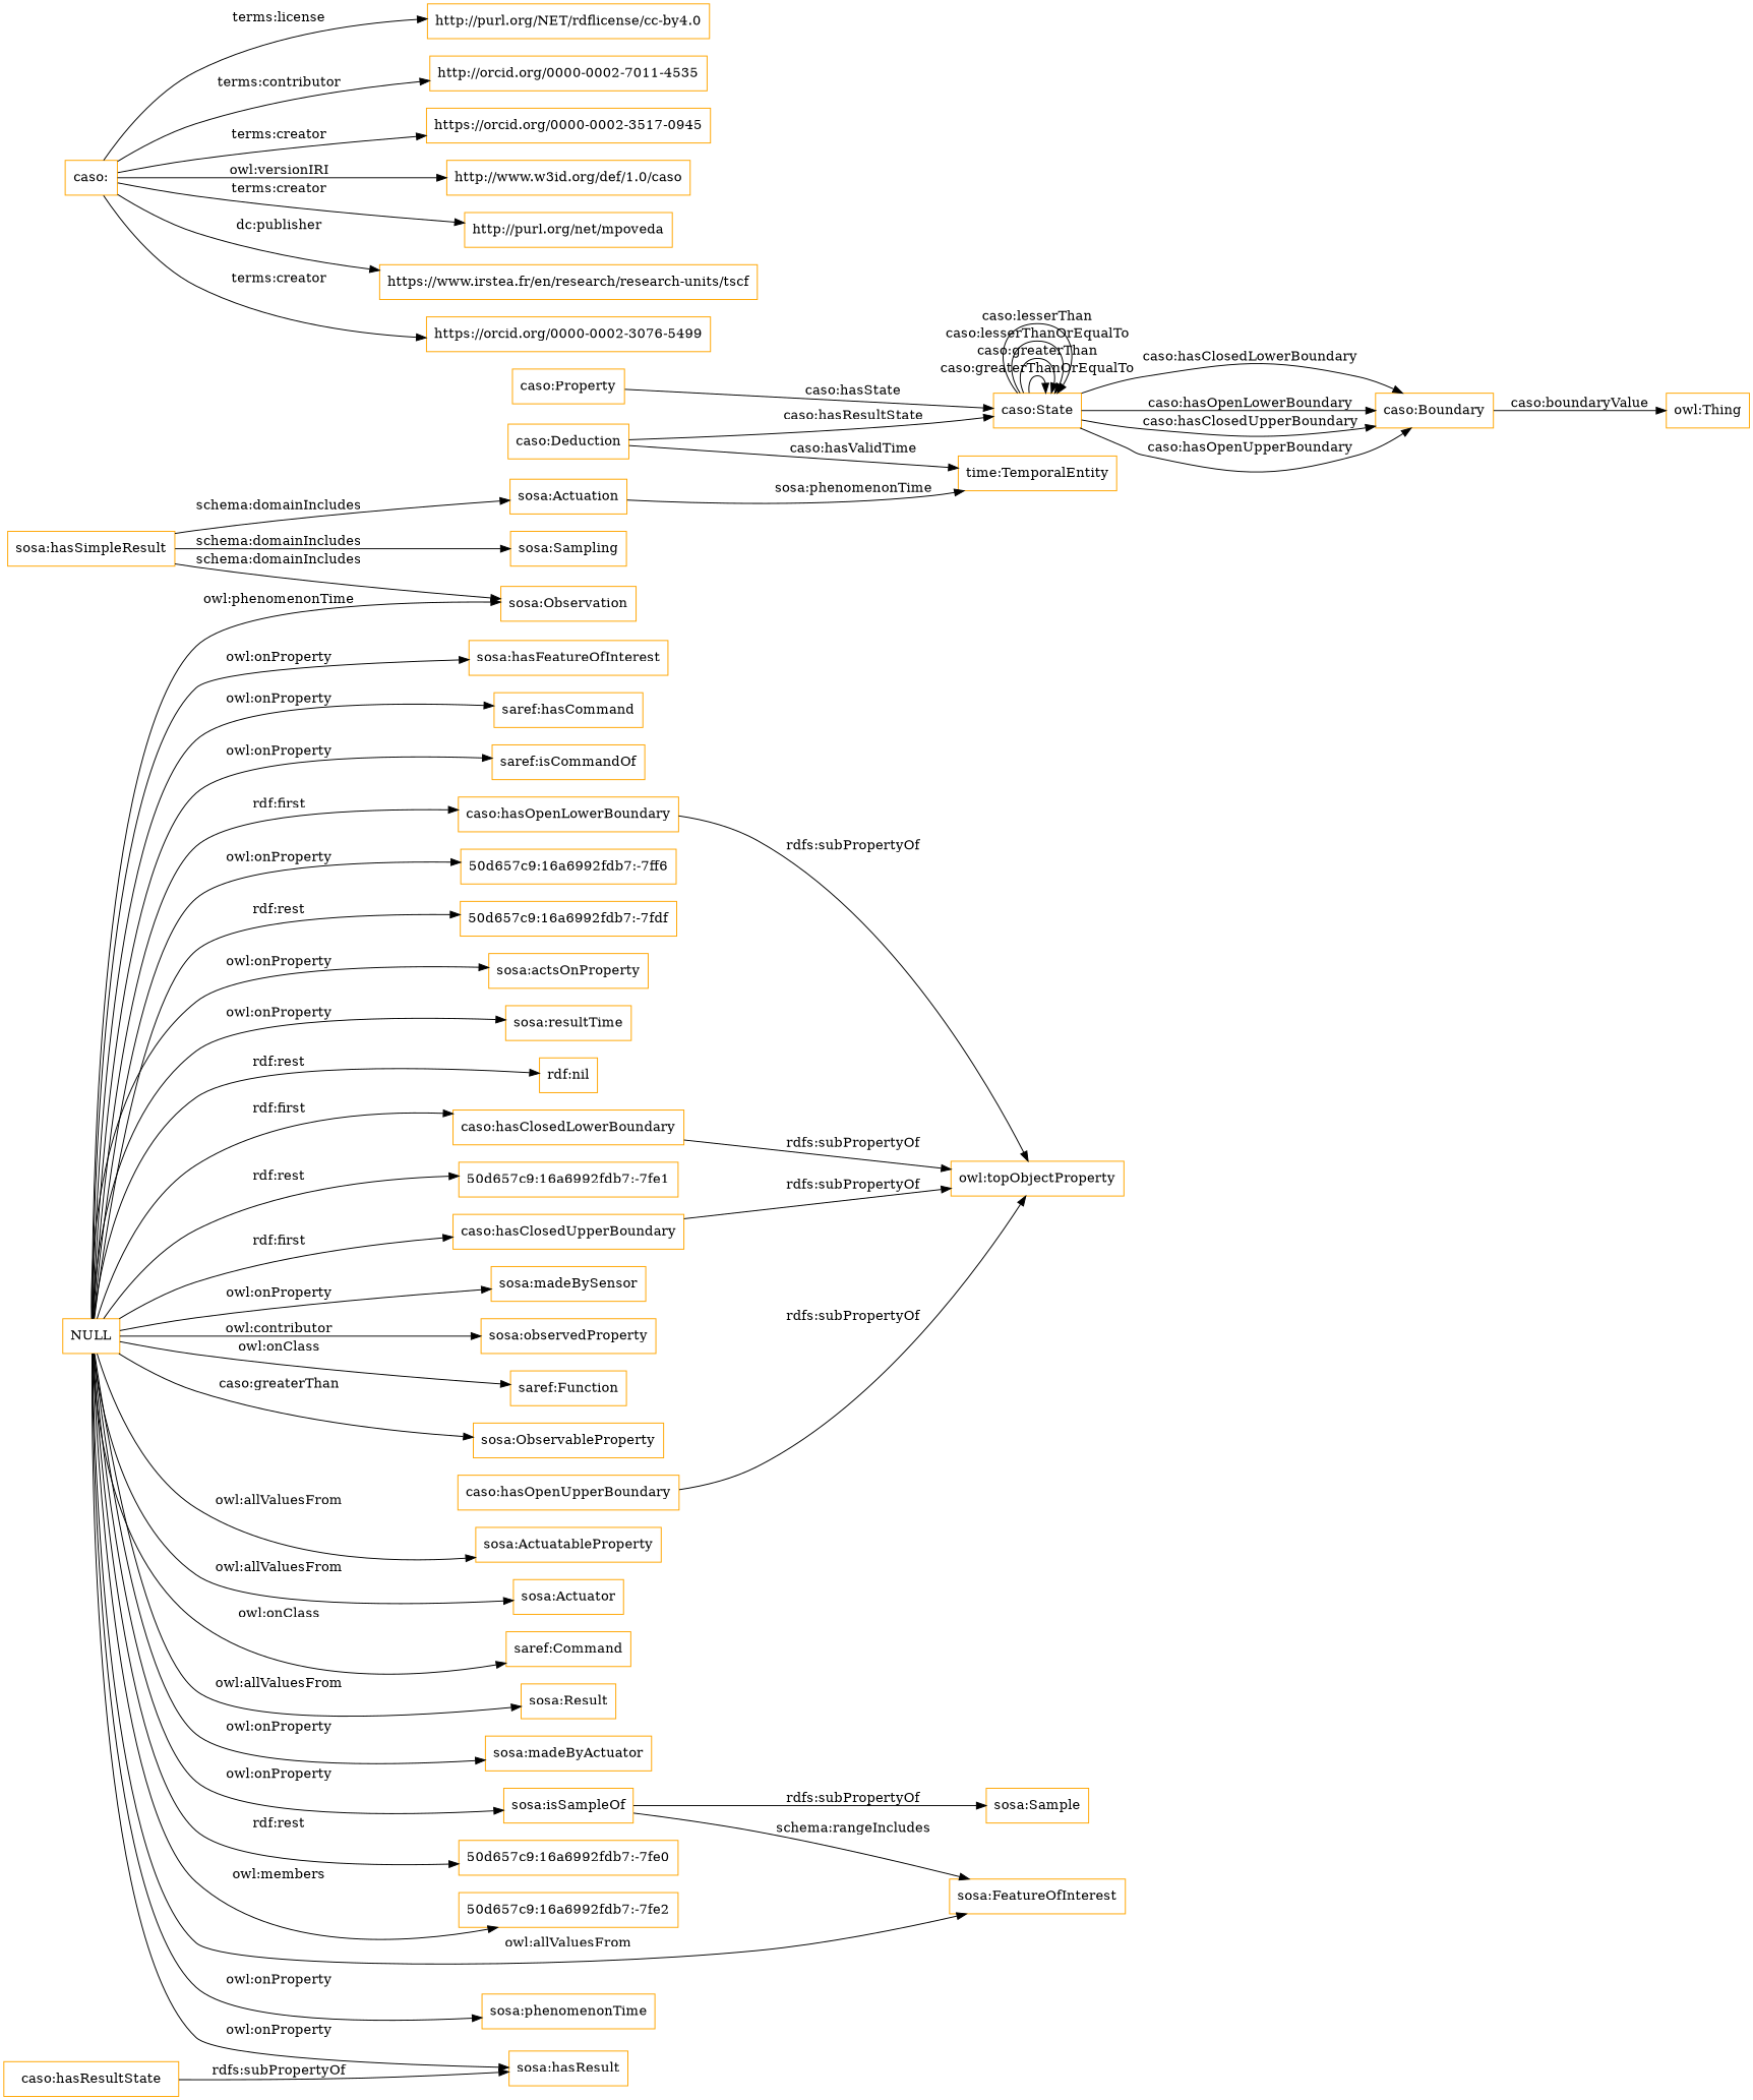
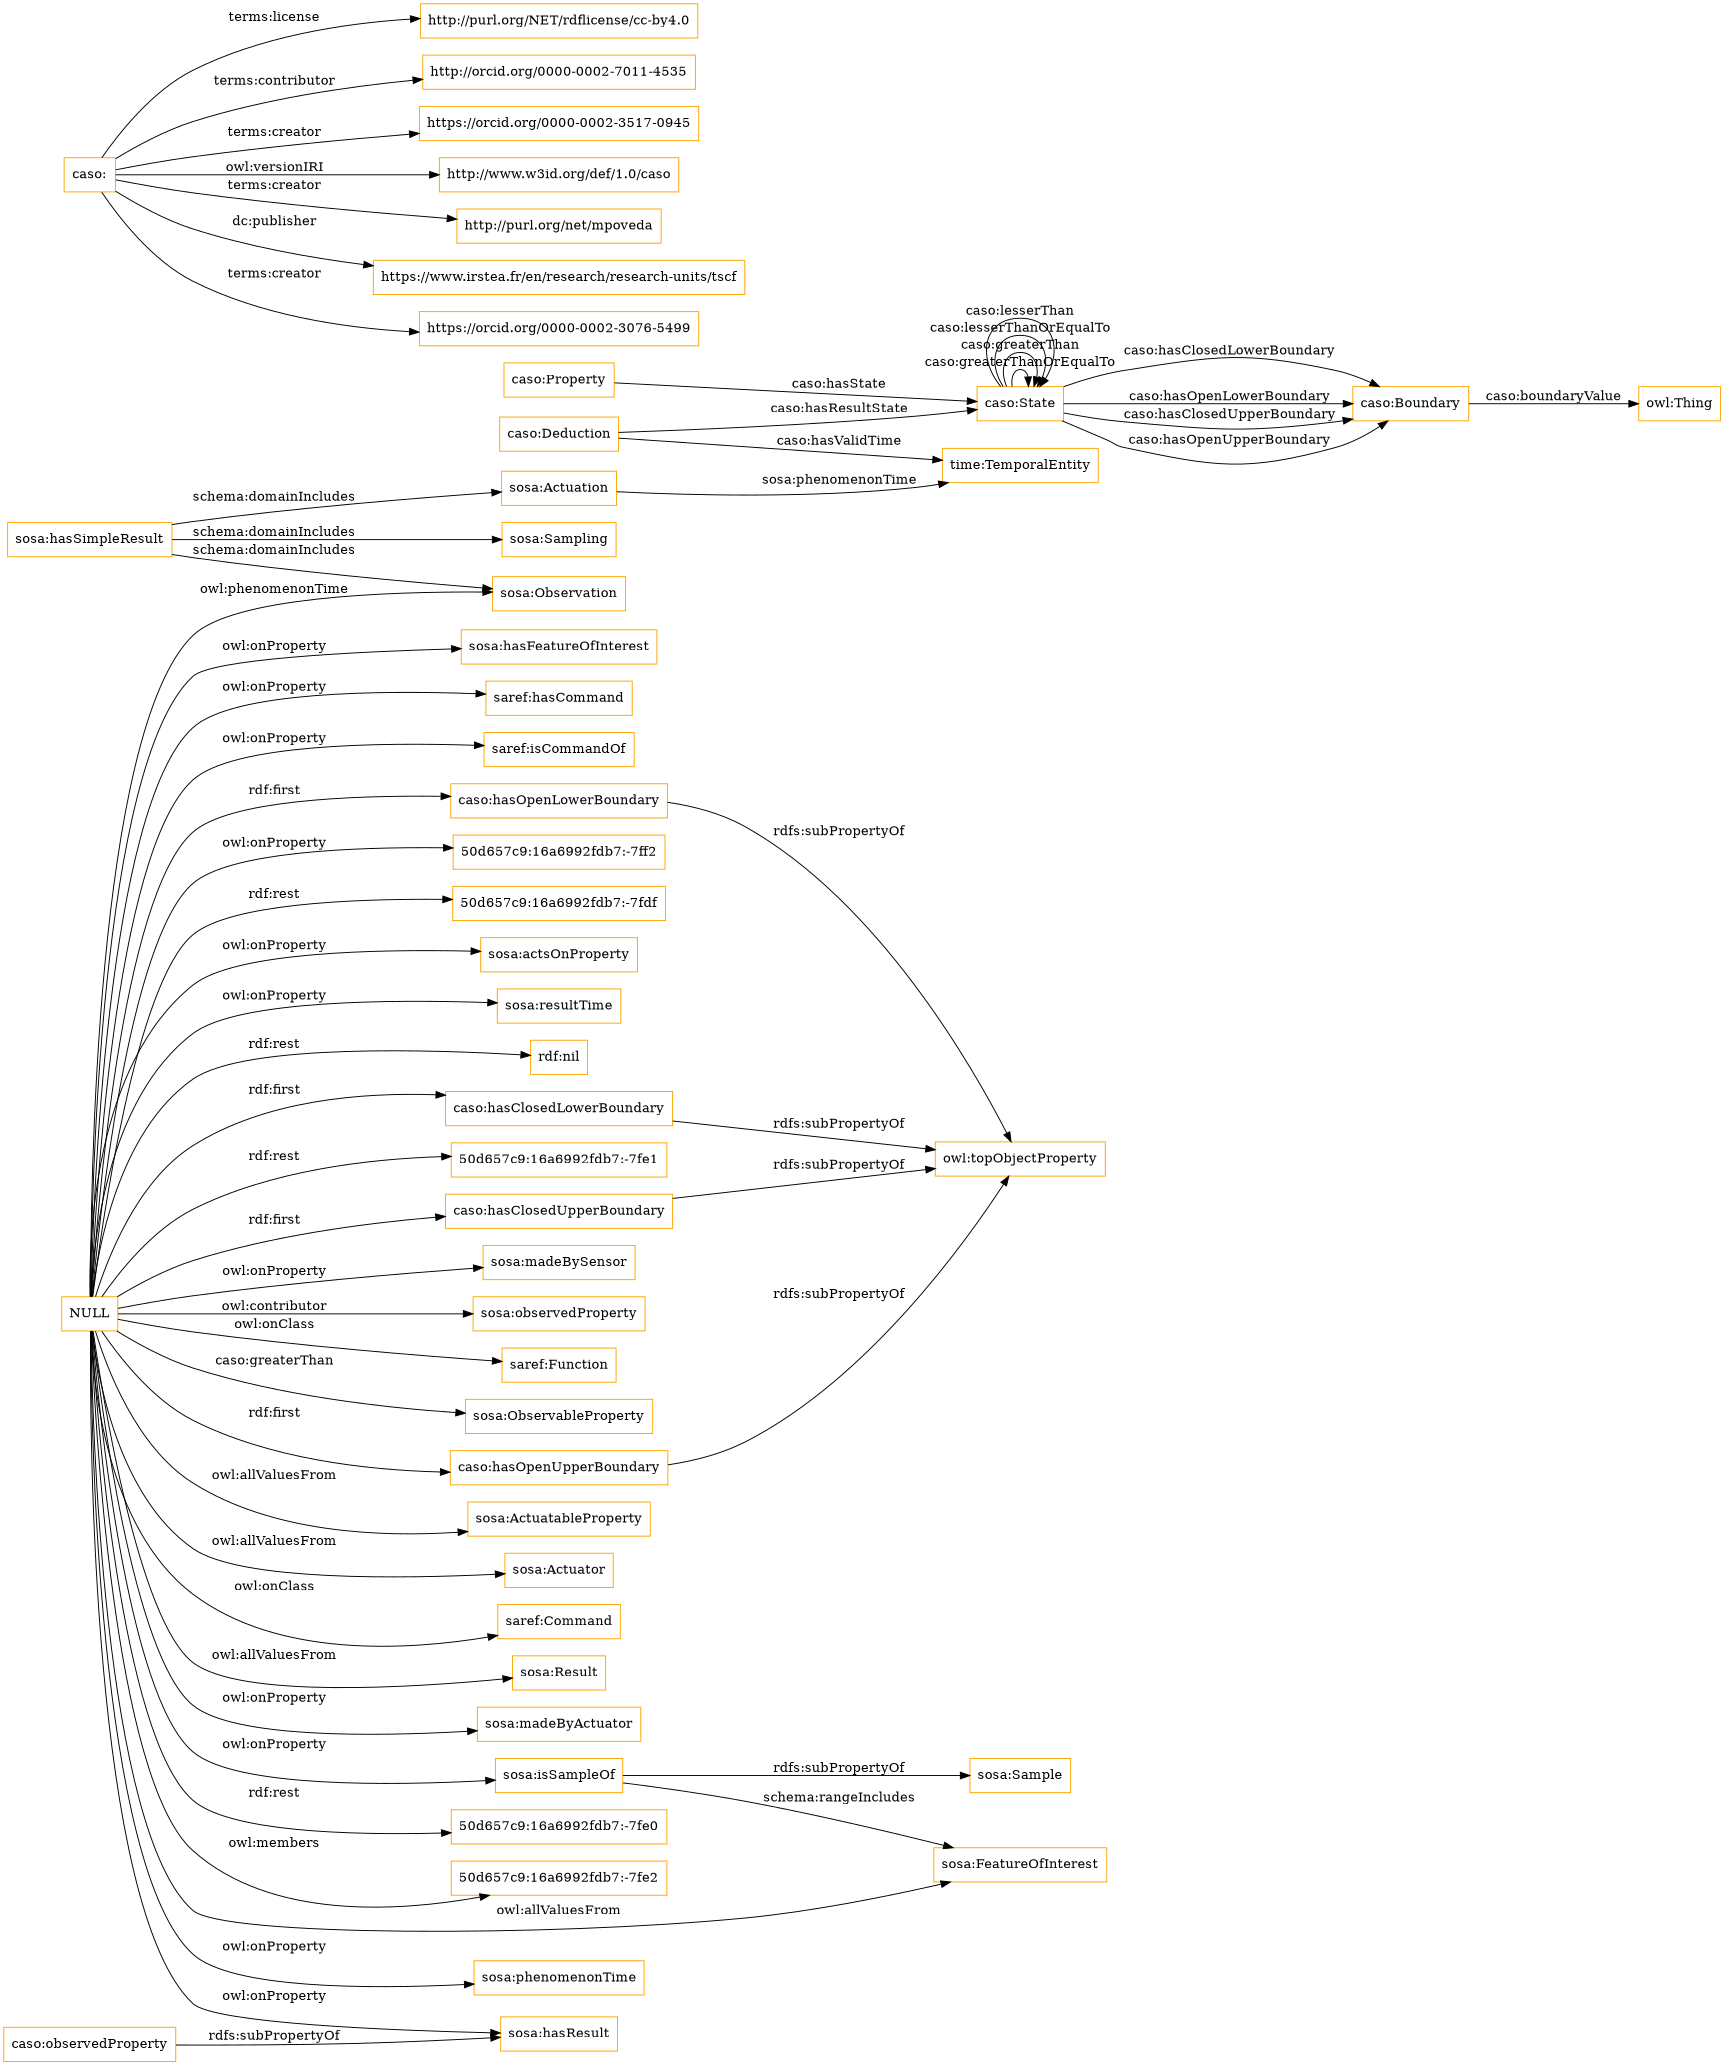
  digraph {
    rankdir=LR
    node [color=orange shape=rectangle]
    "caso:Boundary"
    "owl:Thing"
    "caso:State"
    "caso:Property"
    "sosa:Actuation"
    "time:TemporalEntity"
    "caso:Deduction"
    NULL
    "saref:Function"
    "sosa:ObservableProperty"
    "sosa:FeatureOfInterest"
    "sosa:ActuatableProperty"
    "sosa:Actuator"
    "sosa:Observation"
    "saref:Command"
    "sosa:Result"
    "sosa:madeByActuator"
    "caso:hasClosedLowerBoundary"
    "50d657c9:16a6992fdb7:-7fe0"
    "50d657c9:16a6992fdb7:-7fe2"
    "caso:hasClosedUpperBoundary"
    "sosa:phenomenonTime"
    "sosa:hasFeatureOfInterest"
    "saref:hasCommand"
    "saref:isCommandOf"
    "sosa:isSampleOf"
-   "50d657c9:16a6992fdb7:-7ff2" [label="50d657c9:16a6992fdb7:-7ff6"]
+   "50d657c9:16a6992fdb7:-7ff2"
    "50d657c9:16a6992fdb7:-7fdf"
    "sosa:actsOnProperty"
    "sosa:resultTime"
    "rdf:nil"
    "caso:hasOpenUpperBoundary"
    "50d657c9:16a6992fdb7:-7fe1"
    "caso:hasOpenLowerBoundary"
    "sosa:madeBySensor"
    "sosa:observedProperty"
    "sosa:hasResult"
    "owl:topObjectProperty"
    "sosa:Sample"
    "sosa:hasSimpleResult"
    "sosa:Sampling"
-   "caso:hasResultState"
+   "caso:hasResultState" [label="caso:observedProperty"]
    "caso:"
    "http://purl.org/NET/rdflicense/cc-by4.0"
    "http://orcid.org/0000-0002-7011-4535"
    "https://orcid.org/0000-0002-3517-0945"
    "http://www.w3id.org/def/1.0/caso"
    "http://purl.org/net/mpoveda"
    "https://www.irstea.fr/en/research/research-units/tscf"
    "https://orcid.org/0000-0002-3076-5499"
    "caso:Boundary" -> "owl:Thing" [label="caso:boundaryValue"]
    "caso:State" -> "caso:Boundary" [label="caso:hasClosedLowerBoundary"]
    "caso:State" -> "caso:Boundary" [label="caso:hasOpenLowerBoundary"]
    "caso:State" -> "caso:Boundary" [label="caso:hasClosedUpperBoundary"]
    "caso:State" -> "caso:Boundary" [label="caso:hasOpenUpperBoundary"]
    "caso:State" -> "caso:State" [label="caso:greaterThanOrEqualTo"]
    "caso:State" -> "caso:State" [label="caso:greaterThan"]
    "caso:State" -> "caso:State" [label="caso:lesserThanOrEqualTo"]
    "caso:State" -> "caso:State" [label="caso:lesserThan"]
    "caso:Property" -> "caso:State" [label="caso:hasState"]
    "sosa:Actuation" -> "time:TemporalEntity" [label="sosa:phenomenonTime"]
    "caso:Deduction" -> "caso:State" [label="caso:hasResultState"]
    "caso:Deduction" -> "time:TemporalEntity" [label="caso:hasValidTime"]
    NULL -> "saref:Function" [label="owl:onClass"]
    NULL -> "sosa:ObservableProperty" [label="caso:greaterThan"]
    NULL -> "sosa:FeatureOfInterest" [label="owl:allValuesFrom"]
    NULL -> "sosa:ActuatableProperty" [label="owl:allValuesFrom"]
    NULL -> "sosa:Actuator" [label="owl:allValuesFrom"]
    NULL -> "sosa:Observation" [label="owl:phenomenonTime"]
    NULL -> "saref:Command" [label="owl:onClass"]
    NULL -> "sosa:Result" [label="owl:allValuesFrom"]
    NULL -> "sosa:madeByActuator" [label="owl:onProperty"]
    NULL -> "caso:hasClosedLowerBoundary" [label="rdf:first"]
    NULL -> "50d657c9:16a6992fdb7:-7fe0" [label="rdf:rest"]
    NULL -> "50d657c9:16a6992fdb7:-7fe2" [label="owl:members"]
    NULL -> "caso:hasClosedUpperBoundary" [label="rdf:first"]
    NULL -> "sosa:phenomenonTime" [label="owl:onProperty"]
    NULL -> "sosa:hasFeatureOfInterest" [label="owl:onProperty"]
    NULL -> "saref:hasCommand" [label="owl:onProperty"]
    NULL -> "saref:isCommandOf" [label="owl:onProperty"]
    NULL -> "sosa:isSampleOf" [label="owl:onProperty"]
    NULL -> "50d657c9:16a6992fdb7:-7ff2" [label="owl:onProperty"]
    NULL -> "50d657c9:16a6992fdb7:-7fdf" [label="rdf:rest"]
    NULL -> "sosa:actsOnProperty" [label="owl:onProperty"]
    NULL -> "sosa:resultTime" [label="owl:onProperty"]
    NULL -> "rdf:nil" [label="rdf:rest"]
+   NULL -> "caso:hasOpenUpperBoundary" [label="rdf:first"]
    NULL -> "50d657c9:16a6992fdb7:-7fe1" [label="rdf:rest"]
    NULL -> "caso:hasOpenLowerBoundary" [label="rdf:first"]
    NULL -> "sosa:madeBySensor" [label="owl:onProperty"]
    NULL -> "sosa:observedProperty" [label="owl:contributor"]
    NULL -> "sosa:hasResult" [label="owl:onProperty"]
    "caso:hasClosedLowerBoundary" -> "owl:topObjectProperty" [label="rdfs:subPropertyOf"]
    "caso:hasClosedUpperBoundary" -> "owl:topObjectProperty" [label="rdfs:subPropertyOf"]
    "sosa:isSampleOf" -> "sosa:FeatureOfInterest" [label="schema:rangeIncludes"]
    "sosa:isSampleOf" -> "sosa:Sample" [label="rdfs:subPropertyOf"]
    "caso:hasOpenUpperBoundary" -> "owl:topObjectProperty" [label="rdfs:subPropertyOf"]
    "caso:hasOpenLowerBoundary" -> "owl:topObjectProperty" [label="rdfs:subPropertyOf"]
    "sosa:hasSimpleResult" -> "sosa:Actuation" [label="schema:domainIncludes"]
    "sosa:hasSimpleResult" -> "sosa:Observation" [label="schema:domainIncludes"]
    "sosa:hasSimpleResult" -> "sosa:Sampling" [label="schema:domainIncludes"]
    "caso:hasResultState" -> "sosa:hasResult" [label="rdfs:subPropertyOf"]
    "caso:" -> "http://purl.org/NET/rdflicense/cc-by4.0" [label="terms:license"]
    "caso:" -> "http://orcid.org/0000-0002-7011-4535" [label="terms:contributor"]
    "caso:" -> "https://orcid.org/0000-0002-3517-0945" [label="terms:creator"]
    "caso:" -> "http://www.w3id.org/def/1.0/caso" [label="owl:versionIRI"]
    "caso:" -> "http://purl.org/net/mpoveda" [label="terms:creator"]
    "caso:" -> "https://www.irstea.fr/en/research/research-units/tscf" [label="dc:publisher"]
    "caso:" -> "https://orcid.org/0000-0002-3076-5499" [label="terms:creator"]
  }
